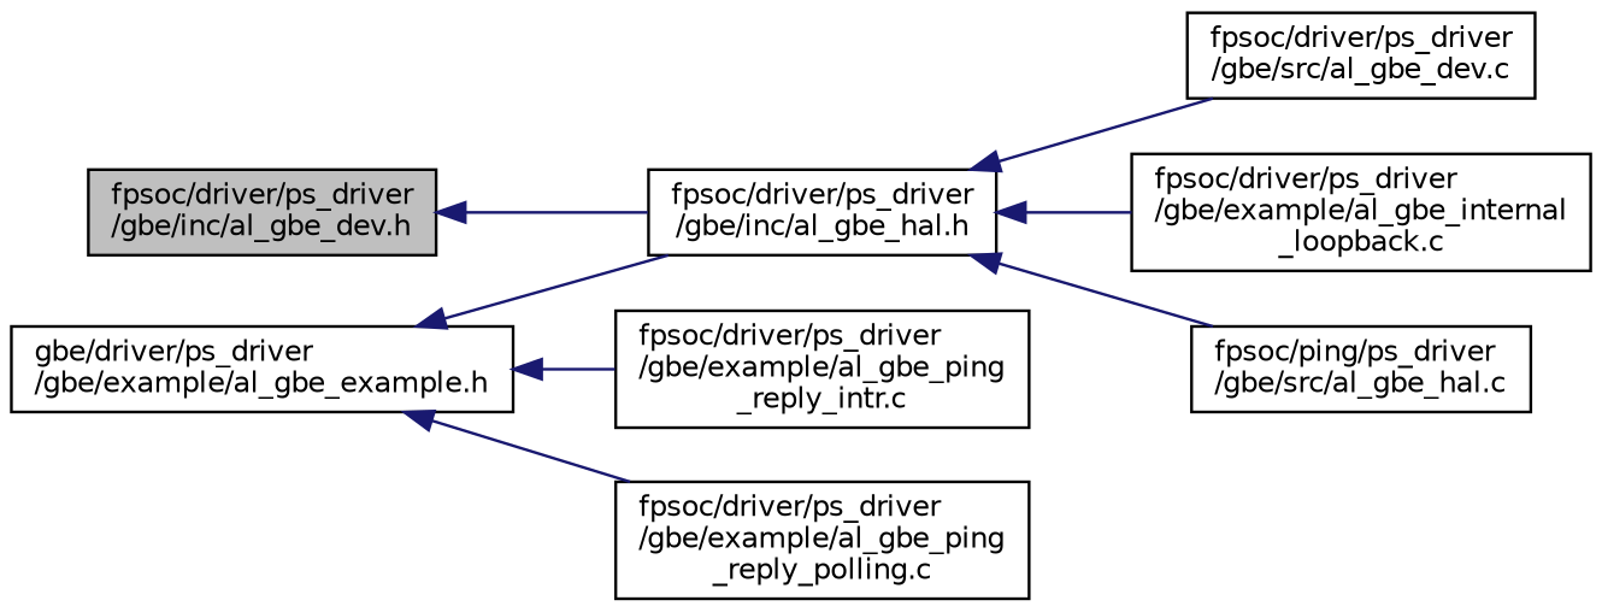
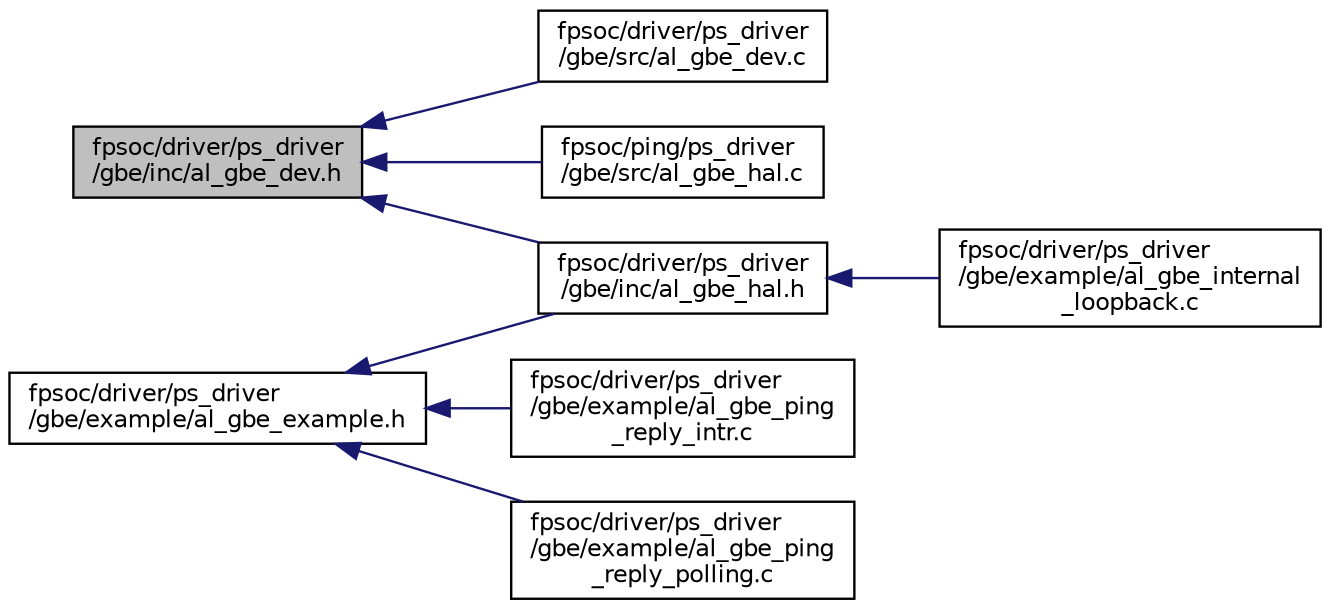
  digraph {
    rankdir=LR
    node [color=black fillcolor=white fontname=Helvetica fontsize=10 shape=record style=filled]
    edge [color=midnightblue dir=back fontname=Helvetica fontsize=10 labelfontname=Helvetica labelfontsize=10 style=solid]
    n1 [fillcolor=grey75 fontcolor=black height=0.2 label="fpsoc/driver/ps_driver\l/gbe/inc/al_gbe_dev.h" width=0.4]
    n2 [height=0.2 label="fpsoc/driver/ps_driver\l/gbe/inc/al_gbe_hal.h" width=0.4]
    n3 [height=0.2 label="fpsoc/driver/ps_driver\l/gbe/src/al_gbe_dev.c" width=0.4]
    n4 [height=0.2 label="fpsoc/driver/ps_driver\l/gbe/example/al_gbe_internal\l_loopback.c" width=0.4]
    n5 [height=0.2 label="fpsoc/ping/ps_driver\l/gbe/src/al_gbe_hal.c" width=0.4]
-   n6 [height=0.2 label="gbe/driver/ps_driver\l/gbe/example/al_gbe_example.h" width=0.4]
+   n6 [height=0.2 label="fpsoc/driver/ps_driver\l/gbe/example/al_gbe_example.h" width=0.4]
    n7 [height=0.2 label="fpsoc/driver/ps_driver\l/gbe/example/al_gbe_ping\l_reply_intr.c" width=0.4]
    n8 [height=0.2 label="fpsoc/driver/ps_driver\l/gbe/example/al_gbe_ping\l_reply_polling.c" width=0.4]
    n1 -> n2
-   n2 -> n3
+   n1 -> n3
    n2 -> n4
-   n2 -> n5
+   n1 -> n5
    n6 -> n2
    n6 -> n7
    n6 -> n8
  }
